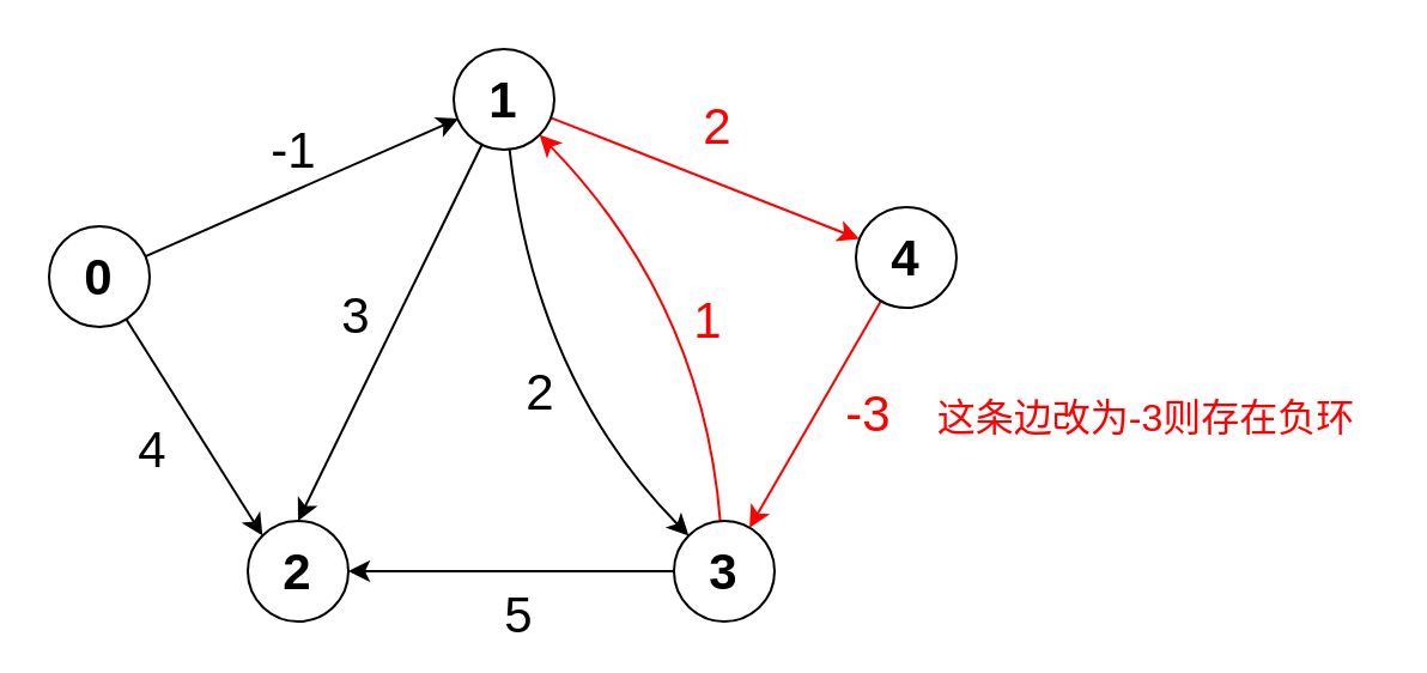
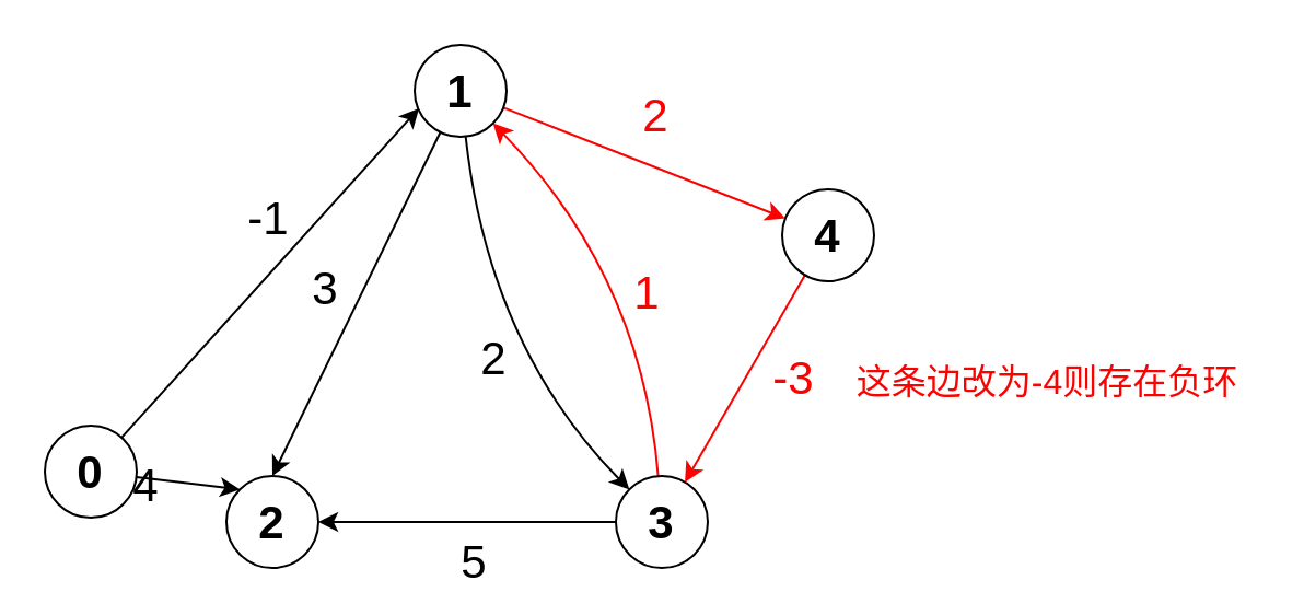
  <mxCell id="0" />
  <mxCell id="1" parent="0" />
  <mxCell id="2" style="edgeStyle=none;html=1;entryX=0;entryY=0;entryDx=0;entryDy=0;fontSize=21;fontColor=#000000;strokeColor=#000000;" edge="1" parent="1" source="6" target="12"><mxGeometry relative="1" as="geometry" /></mxCell>
  <mxCell id="3" value="4" style="edgeLabel;html=1;align=center;verticalAlign=middle;resizable=0;points=[];fontSize=21;fontColor=#000000;labelBackgroundColor=none;" vertex="1" connectable="0" parent="2"><mxGeometry x="0.196" relative="1" as="geometry"><mxPoint x="-24" as="offset" /></mxGeometry></mxCell>
  <mxCell id="4" style="edgeStyle=none;html=1;entryX=0.048;entryY=0.69;entryDx=0;entryDy=0;entryPerimeter=0;strokeColor=#000000;fontSize=21;fontColor=#000000;" edge="1" parent="1" source="6" target="11"><mxGeometry relative="1" as="geometry" /></mxCell>
  <mxCell id="5" value="-1" style="edgeLabel;html=1;align=center;verticalAlign=middle;resizable=0;points=[];fontSize=21;fontColor=#000000;labelBackgroundColor=none;" vertex="1" connectable="0" parent="4"><mxGeometry x="0.18" y="-2" relative="1" as="geometry"><mxPoint x="-16" y="-13" as="offset" /></mxGeometry></mxCell>
- <mxCell id="6" value="0" style="ellipse;whiteSpace=wrap;html=1;fontStyle=1;fontSize=21;fontColor=#000000;fillColor=none;strokeColor=#000000;" vertex="1" parent="1"><mxGeometry x="20" y="94" width="42" height="42" as="geometry" /></mxCell>
+ <mxCell id="6" value="0" style="ellipse;whiteSpace=wrap;html=1;fontStyle=1;fontSize=21;fontColor=#000000;fillColor=none;strokeColor=#000000;" vertex="1" parent="1"><mxGeometry x="20" y="194" width="42" height="42" as="geometry" /></mxCell>
  <mxCell id="7" value="2" style="edgeStyle=none;html=1;strokeColor=#FF0000;fontSize=21;fontColor=#FF0000;labelBackgroundColor=none;fillColor=#d80073;" edge="1" parent="1" source="11" target="17"><mxGeometry x="-0.04" y="22" relative="1" as="geometry"><mxPoint as="offset" /></mxGeometry></mxCell>
  <mxCell id="8" style="edgeStyle=none;html=1;entryX=0;entryY=0;entryDx=0;entryDy=0;labelBackgroundColor=none;strokeColor=#000000;fontSize=21;fontColor=#000000;curved=1;" edge="1" parent="1" source="11" target="15"><mxGeometry relative="1" as="geometry"><Array as="points"><mxPoint x="223" y="158" /></Array></mxGeometry></mxCell>
  <mxCell id="9" value="2" style="edgeLabel;html=1;align=center;verticalAlign=middle;resizable=0;points=[];fontSize=21;fontColor=#000000;labelBackgroundColor=none;" vertex="1" connectable="0" parent="8"><mxGeometry x="0.125" y="15" relative="1" as="geometry"><mxPoint x="-16" y="8" as="offset" /></mxGeometry></mxCell>
  <mxCell id="10" value="3" style="html=1;entryX=0.5;entryY=0;entryDx=0;entryDy=0;labelBackgroundColor=none;strokeColor=#000000;fontSize=21;fontColor=#000000;" edge="1" parent="1" source="11" target="12"><mxGeometry x="-0.004" y="-16" relative="1" as="geometry"><mxPoint as="offset" /></mxGeometry></mxCell>
  <mxCell id="11" value="1" style="ellipse;whiteSpace=wrap;html=1;fontStyle=1;fontSize=21;fontColor=#000000;fillColor=none;strokeColor=#000000;" vertex="1" parent="1"><mxGeometry x="189" y="20" width="42" height="42" as="geometry" /></mxCell>
  <mxCell id="12" value="2" style="ellipse;whiteSpace=wrap;html=1;fontStyle=1;fontSize=21;fontColor=#000000;fillColor=none;strokeColor=#000000;" vertex="1" parent="1"><mxGeometry x="103" y="217" width="42" height="42" as="geometry" /></mxCell>
  <mxCell id="13" value="1" style="edgeStyle=none;html=1;entryX=1;entryY=1;entryDx=0;entryDy=0;labelBackgroundColor=none;strokeColor=#FF0000;fontSize=21;fontColor=#FF0000;curved=1;" edge="1" parent="1" source="15" target="11"><mxGeometry x="-0.11" y="-1" relative="1" as="geometry"><Array as="points"><mxPoint x="293" y="126" /></Array><mxPoint as="offset" /></mxGeometry></mxCell>
  <mxCell id="14" value="5" style="edgeStyle=entityRelationEdgeStyle;curved=1;html=1;entryX=1;entryY=0.5;entryDx=0;entryDy=0;labelBackgroundColor=none;strokeColor=#000000;fontSize=21;fontColor=#000000;" edge="1" parent="1" source="15" target="12"><mxGeometry x="-0.044" y="18" relative="1" as="geometry"><mxPoint as="offset" /></mxGeometry></mxCell>
  <mxCell id="15" value="3" style="ellipse;whiteSpace=wrap;html=1;fontStyle=1;fontSize=21;fontColor=#000000;fillColor=none;strokeColor=#000000;" vertex="1" parent="1"><mxGeometry x="281" y="217" width="42" height="42" as="geometry" /></mxCell>
  <mxCell id="16" value="-3" style="edgeStyle=none;html=1;labelBackgroundColor=none;strokeColor=#FF0000;fontSize=21;fontColor=#FF0000;" edge="1" parent="1" source="17" target="15"><mxGeometry x="-0.21" y="19" relative="1" as="geometry"><mxPoint as="offset" /></mxGeometry></mxCell>
  <mxCell id="17" value="4" style="ellipse;whiteSpace=wrap;html=1;fontStyle=1;fontSize=21;fontColor=#000000;fillColor=none;strokeColor=#000000;" vertex="1" parent="1"><mxGeometry x="357" y="86" width="42" height="42" as="geometry" /></mxCell>
- <mxCell id="18" value="这条边改为-3则存在负环" style="text;align=center;verticalAlign=middle;resizable=0;points=[];autosize=1;strokeColor=none;fillColor=none;fontSize=16;fontColor=#FF0000;labelBorderColor=none;spacing=3;spacingTop=0;strokeWidth=1;html=1;spacingLeft=0;perimeterSpacing=0;" vertex="1" parent="1"><mxGeometry x="382" y="158" width="192" height="31" as="geometry" /></mxCell>
+ <mxCell id="18" value="这条边改为-4则存在负环" style="text;align=center;verticalAlign=middle;resizable=0;points=[];autosize=1;strokeColor=none;fillColor=none;fontSize=16;fontColor=#FF0000;labelBorderColor=none;spacing=3;spacingTop=0;strokeWidth=1;html=1;spacingLeft=0;perimeterSpacing=0;" vertex="1" parent="1"><mxGeometry x="382" y="158" width="192" height="31" as="geometry" /></mxCell>
